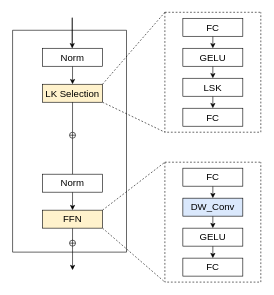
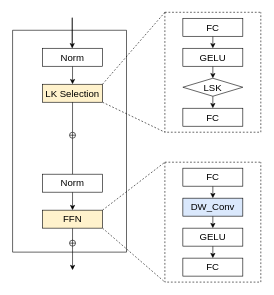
  <mxCell id="0" />
  <mxCell id="1" parent="0" />
  <mxCell id="2" value="" style="swimlane;startSize=0;" vertex="1" parent="1"><mxGeometry x="20" y="50" width="190" height="370" as="geometry" /></mxCell>
  <mxCell id="3" style="edgeStyle=orthogonalEdgeStyle;rounded=0;orthogonalLoop=1;jettySize=auto;html=1;exitX=0.5;exitY=1;exitDx=0;exitDy=0;entryX=0.5;entryY=0;entryDx=0;entryDy=0;" edge="1" parent="2" source="5" target="6"><mxGeometry relative="1" as="geometry" /></mxCell>
  <mxCell id="4" style="edgeStyle=orthogonalEdgeStyle;rounded=0;orthogonalLoop=1;jettySize=auto;html=1;" edge="1" parent="2"><mxGeometry relative="1" as="geometry"><mxPoint x="99.5" y="30" as="targetPoint" /><mxPoint x="99.5" y="29" as="sourcePoint" /><Array as="points"><mxPoint x="99.5" y="-21" /><mxPoint x="99.5" y="-21" /></Array></mxGeometry></mxCell>
  <mxCell id="5" value="&lt;font style=&quot;font-size: 16px;&quot;&gt;Norm&lt;/font&gt;" style="rounded=0;whiteSpace=wrap;html=1;" vertex="1" parent="2"><mxGeometry x="50" y="30" width="100" height="30" as="geometry" /></mxCell>
  <mxCell id="6" value="&lt;font style=&quot;font-size: 16px;&quot;&gt;LK Selection&lt;/font&gt;" style="rounded=0;whiteSpace=wrap;html=1;fillColor=#fff2cc;" vertex="1" parent="2"><mxGeometry x="50" y="90" width="100" height="30" as="geometry" /></mxCell>
  <mxCell id="7" style="edgeStyle=orthogonalEdgeStyle;rounded=0;orthogonalLoop=1;jettySize=auto;html=1;exitX=0.5;exitY=1;exitDx=0;exitDy=0;entryX=0.5;entryY=0;entryDx=0;entryDy=0;" edge="1" parent="2" source="8" target="10"><mxGeometry relative="1" as="geometry" /></mxCell>
  <mxCell id="8" value="&lt;font style=&quot;font-size: 16px;&quot;&gt;Norm&lt;/font&gt;" style="rounded=0;whiteSpace=wrap;html=1;" vertex="1" parent="2"><mxGeometry x="50" y="240" width="100" height="30" as="geometry" /></mxCell>
  <mxCell id="9" style="edgeStyle=orthogonalEdgeStyle;rounded=0;orthogonalLoop=1;jettySize=auto;html=1;exitX=0.5;exitY=1;exitDx=0;exitDy=0;" edge="1" parent="2" source="10"><mxGeometry relative="1" as="geometry"><mxPoint x="100" y="400" as="targetPoint" /></mxGeometry></mxCell>
  <mxCell id="10" value="&lt;font style=&quot;font-size: 16px;&quot;&gt;FF&lt;font style=&quot;&quot;&gt;N&lt;/font&gt;&lt;/font&gt;" style="rounded=0;whiteSpace=wrap;html=1;fillColor=#fff2cc;" vertex="1" parent="2"><mxGeometry x="50" y="300" width="100" height="30" as="geometry" /></mxCell>
  <mxCell id="11" value="" style="endArrow=none;html=1;rounded=0;entryX=0.5;entryY=1;entryDx=0;entryDy=0;" edge="1" parent="2" source="12" target="6"><mxGeometry width="50" height="50" relative="1" as="geometry"><mxPoint x="180" y="270" as="sourcePoint" /><mxPoint x="230" y="220" as="targetPoint" /></mxGeometry></mxCell>
  <mxCell id="12" value="" style="shape=orEllipse;perimeter=ellipsePerimeter;whiteSpace=wrap;html=1;backgroundOutline=1;" vertex="1" parent="2"><mxGeometry x="95" y="170" width="10" height="10" as="geometry" /></mxCell>
  <mxCell id="13" value="" style="endArrow=none;html=1;rounded=0;entryX=0.5;entryY=1;entryDx=0;entryDy=0;" edge="1" parent="2" source="8" target="12"><mxGeometry width="50" height="50" relative="1" as="geometry"><mxPoint x="180" y="430" as="sourcePoint" /><mxPoint x="180" y="310" as="targetPoint" /></mxGeometry></mxCell>
  <mxCell id="14" value="" style="shape=orEllipse;perimeter=ellipsePerimeter;whiteSpace=wrap;html=1;backgroundOutline=1;" vertex="1" parent="2"><mxGeometry x="95" y="350" width="10" height="10" as="geometry" /></mxCell>
  <mxCell id="15" value="" style="endArrow=none;dashed=1;html=1;rounded=0;entryX=0;entryY=0;entryDx=0;entryDy=0;" edge="1" parent="2" target="26"><mxGeometry width="50" height="50" relative="1" as="geometry"><mxPoint x="150" y="90" as="sourcePoint" /><mxPoint x="200" y="40" as="targetPoint" /></mxGeometry></mxCell>
  <mxCell id="16" value="" style="endArrow=none;dashed=1;html=1;rounded=0;entryX=0;entryY=1;entryDx=0;entryDy=0;" edge="1" parent="2" target="26"><mxGeometry width="50" height="50" relative="1" as="geometry"><mxPoint x="150" y="120" as="sourcePoint" /><mxPoint x="220" y="140" as="targetPoint" /></mxGeometry></mxCell>
  <mxCell id="17" value="" style="endArrow=none;dashed=1;html=1;rounded=0;entryX=0;entryY=0;entryDx=0;entryDy=0;" edge="1" parent="2" target="34"><mxGeometry width="50" height="50" relative="1" as="geometry"><mxPoint x="150" y="300" as="sourcePoint" /><mxPoint x="200" y="250" as="targetPoint" /></mxGeometry></mxCell>
  <mxCell id="18" value="" style="endArrow=none;dashed=1;html=1;rounded=0;entryX=0;entryY=1;entryDx=0;entryDy=0;" edge="1" parent="2" target="34"><mxGeometry width="50" height="50" relative="1" as="geometry"><mxPoint x="150" y="330" as="sourcePoint" /><mxPoint x="200" y="280" as="targetPoint" /></mxGeometry></mxCell>
  <mxCell id="19" style="edgeStyle=orthogonalEdgeStyle;rounded=0;orthogonalLoop=1;jettySize=auto;html=1;exitX=0.5;exitY=1;exitDx=0;exitDy=0;entryX=0.5;entryY=0;entryDx=0;entryDy=0;" edge="1" parent="1" source="20" target="22"><mxGeometry relative="1" as="geometry" /></mxCell>
  <mxCell id="20" value="&lt;font style=&quot;font-size: 16px;&quot;&gt;FC&lt;/font&gt;" style="rounded=0;whiteSpace=wrap;html=1;" vertex="1" parent="1"><mxGeometry x="304" y="30" width="100" height="30" as="geometry" /></mxCell>
  <mxCell id="21" style="edgeStyle=orthogonalEdgeStyle;rounded=0;orthogonalLoop=1;jettySize=auto;html=1;exitX=0.5;exitY=1;exitDx=0;exitDy=0;entryX=0.5;entryY=0;entryDx=0;entryDy=0;" edge="1" parent="1" source="22" target="24"><mxGeometry relative="1" as="geometry" /></mxCell>
  <mxCell id="22" value="&lt;font style=&quot;font-size: 16px;&quot;&gt;GELU&lt;/font&gt;" style="rounded=0;whiteSpace=wrap;html=1;" vertex="1" parent="1"><mxGeometry x="304" y="80" width="100" height="30" as="geometry" /></mxCell>
  <mxCell id="23" style="edgeStyle=orthogonalEdgeStyle;rounded=0;orthogonalLoop=1;jettySize=auto;html=1;exitX=0.5;exitY=1;exitDx=0;exitDy=0;entryX=0.5;entryY=0;entryDx=0;entryDy=0;" edge="1" parent="1" source="24" target="25"><mxGeometry relative="1" as="geometry" /></mxCell>
- <mxCell id="24" value="&lt;font style=&quot;font-size: 16px;&quot;&gt;LSK&lt;/font&gt;" style="rounded=0;whiteSpace=wrap;html=1;" vertex="1" parent="1"><mxGeometry x="304" y="130" width="100" height="30" as="geometry" /></mxCell>
+ <mxCell id="24" value="&lt;font style=&quot;font-size: 16px;&quot;&gt;LSK&lt;/font&gt;" style="rhombus;whiteSpace=wrap;html=1;" vertex="1" parent="1"><mxGeometry x="304" y="130" width="100" height="30" as="geometry" /></mxCell>
  <mxCell id="25" value="&lt;font style=&quot;font-size: 16px;&quot;&gt;FC&lt;/font&gt;" style="rounded=0;whiteSpace=wrap;html=1;" vertex="1" parent="1"><mxGeometry x="304" y="180" width="100" height="30" as="geometry" /></mxCell>
  <mxCell id="26" value="" style="swimlane;startSize=0;dashed=1;" vertex="1" parent="1"><mxGeometry x="274" y="20" width="160" height="200" as="geometry" /></mxCell>
  <mxCell id="27" style="edgeStyle=orthogonalEdgeStyle;rounded=0;orthogonalLoop=1;jettySize=auto;html=1;exitX=0.5;exitY=1;exitDx=0;exitDy=0;entryX=0.5;entryY=0;entryDx=0;entryDy=0;" edge="1" parent="1" source="28" target="30"><mxGeometry relative="1" as="geometry" /></mxCell>
  <mxCell id="28" value="&lt;font style=&quot;font-size: 16px;&quot;&gt;FC&lt;/font&gt;" style="rounded=0;whiteSpace=wrap;html=1;" vertex="1" parent="1"><mxGeometry x="304" y="280" width="100" height="30" as="geometry" /></mxCell>
  <mxCell id="29" style="edgeStyle=orthogonalEdgeStyle;rounded=0;orthogonalLoop=1;jettySize=auto;html=1;exitX=0.5;exitY=1;exitDx=0;exitDy=0;entryX=0.5;entryY=0;entryDx=0;entryDy=0;" edge="1" parent="1" source="30" target="32"><mxGeometry relative="1" as="geometry" /></mxCell>
  <mxCell id="30" value="&lt;font style=&quot;font-size: 16px;&quot;&gt;DW_Conv&lt;/font&gt;" style="rounded=0;whiteSpace=wrap;html=1;fillColor=#dae8fc;" vertex="1" parent="1"><mxGeometry x="304" y="330" width="100" height="30" as="geometry" /></mxCell>
  <mxCell id="31" style="edgeStyle=orthogonalEdgeStyle;rounded=0;orthogonalLoop=1;jettySize=auto;html=1;exitX=0.5;exitY=1;exitDx=0;exitDy=0;entryX=0.5;entryY=0;entryDx=0;entryDy=0;" edge="1" parent="1" source="32" target="33"><mxGeometry relative="1" as="geometry" /></mxCell>
  <mxCell id="32" value="&lt;span style=&quot;font-size: 16px;&quot;&gt;GELU&lt;/span&gt;" style="rounded=0;whiteSpace=wrap;html=1;" vertex="1" parent="1"><mxGeometry x="304" y="380" width="100" height="30" as="geometry" /></mxCell>
  <mxCell id="33" value="&lt;font style=&quot;font-size: 16px;&quot;&gt;FC&lt;/font&gt;" style="rounded=0;whiteSpace=wrap;html=1;" vertex="1" parent="1"><mxGeometry x="304" y="430" width="100" height="30" as="geometry" /></mxCell>
  <mxCell id="34" value="" style="swimlane;startSize=0;dashed=1;" vertex="1" parent="1"><mxGeometry x="274" y="270" width="160" height="200" as="geometry" /></mxCell>
